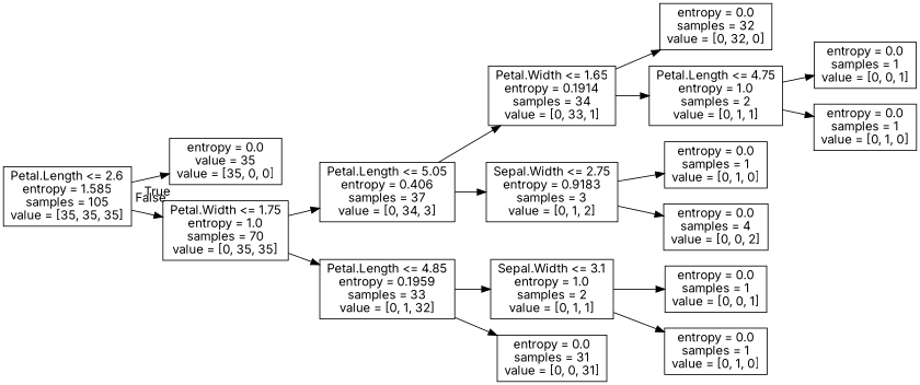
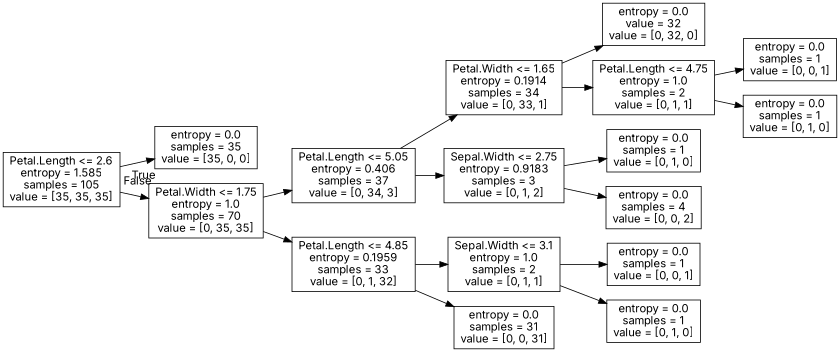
  digraph {
    fontname=Inter
    rankdir=LR
    node [fontname=Inter shape=box]
    edge [fontname=Inter]
    n1 [label="Petal.Length <= 2.6\nentropy = 1.585\nsamples = 105\nvalue = [35, 35, 35]"]
-   n2 [label="entropy = 0.0\nvalue = 35\nvalue = [35, 0, 0]"]
+   n2 [label="entropy = 0.0\nsamples = 35\nvalue = [35, 0, 0]"]
    n3 [label="Petal.Width <= 1.75\nentropy = 1.0\nsamples = 70\nvalue = [0, 35, 35]"]
    n4 [label="Petal.Length <= 5.05\nentropy = 0.406\nsamples = 37\nvalue = [0, 34, 3]"]
    n5 [label="Petal.Length <= 4.85\nentropy = 0.1959\nsamples = 33\nvalue = [0, 1, 32]"]
    n6 [label="Petal.Width <= 1.65\nentropy = 0.1914\nsamples = 34\nvalue = [0, 33, 1]"]
    n7 [label="Sepal.Width <= 2.75\nentropy = 0.9183\nsamples = 3\nvalue = [0, 1, 2]"]
    n8 [label="Sepal.Width <= 3.1\nentropy = 1.0\nsamples = 2\nvalue = [0, 1, 1]"]
    n9 [label="entropy = 0.0\nsamples = 31\nvalue = [0, 0, 31]"]
-   n10 [label="entropy = 0.0\nsamples = 32\nvalue = [0, 32, 0]"]
+   n10 [label="entropy = 0.0\nvalue = 32\nvalue = [0, 32, 0]"]
    n11 [label="Petal.Length <= 4.75\nentropy = 1.0\nsamples = 2\nvalue = [0, 1, 1]"]
    n12 [label="entropy = 0.0\nsamples = 1\nvalue = [0, 1, 0]"]
    n13 [label="entropy = 0.0\nsamples = 4\nvalue = [0, 0, 2]"]
    n14 [label="entropy = 0.0\nsamples = 1\nvalue = [0, 0, 1]"]
    n15 [label="entropy = 0.0\nsamples = 1\nvalue = [0, 1, 0]"]
    n16 [label="entropy = 0.0\nsamples = 1\nvalue = [0, 0, 1]"]
    n17 [label="entropy = 0.0\nsamples = 1\nvalue = [0, 1, 0]"]
    n1 -> n2 [headlabel=True labelangle=45 labeldistance=2.5]
    n1 -> n3 [headlabel=False labelangle=-45 labeldistance=2.5]
    n3 -> n4
    n3 -> n5
    n4 -> n6
    n4 -> n7
    n5 -> n8
    n5 -> n9
    n6 -> n10
    n6 -> n11
    n7 -> n12
    n7 -> n13
    n8 -> n16
    n8 -> n17
    n11 -> n14
    n11 -> n15
  }
